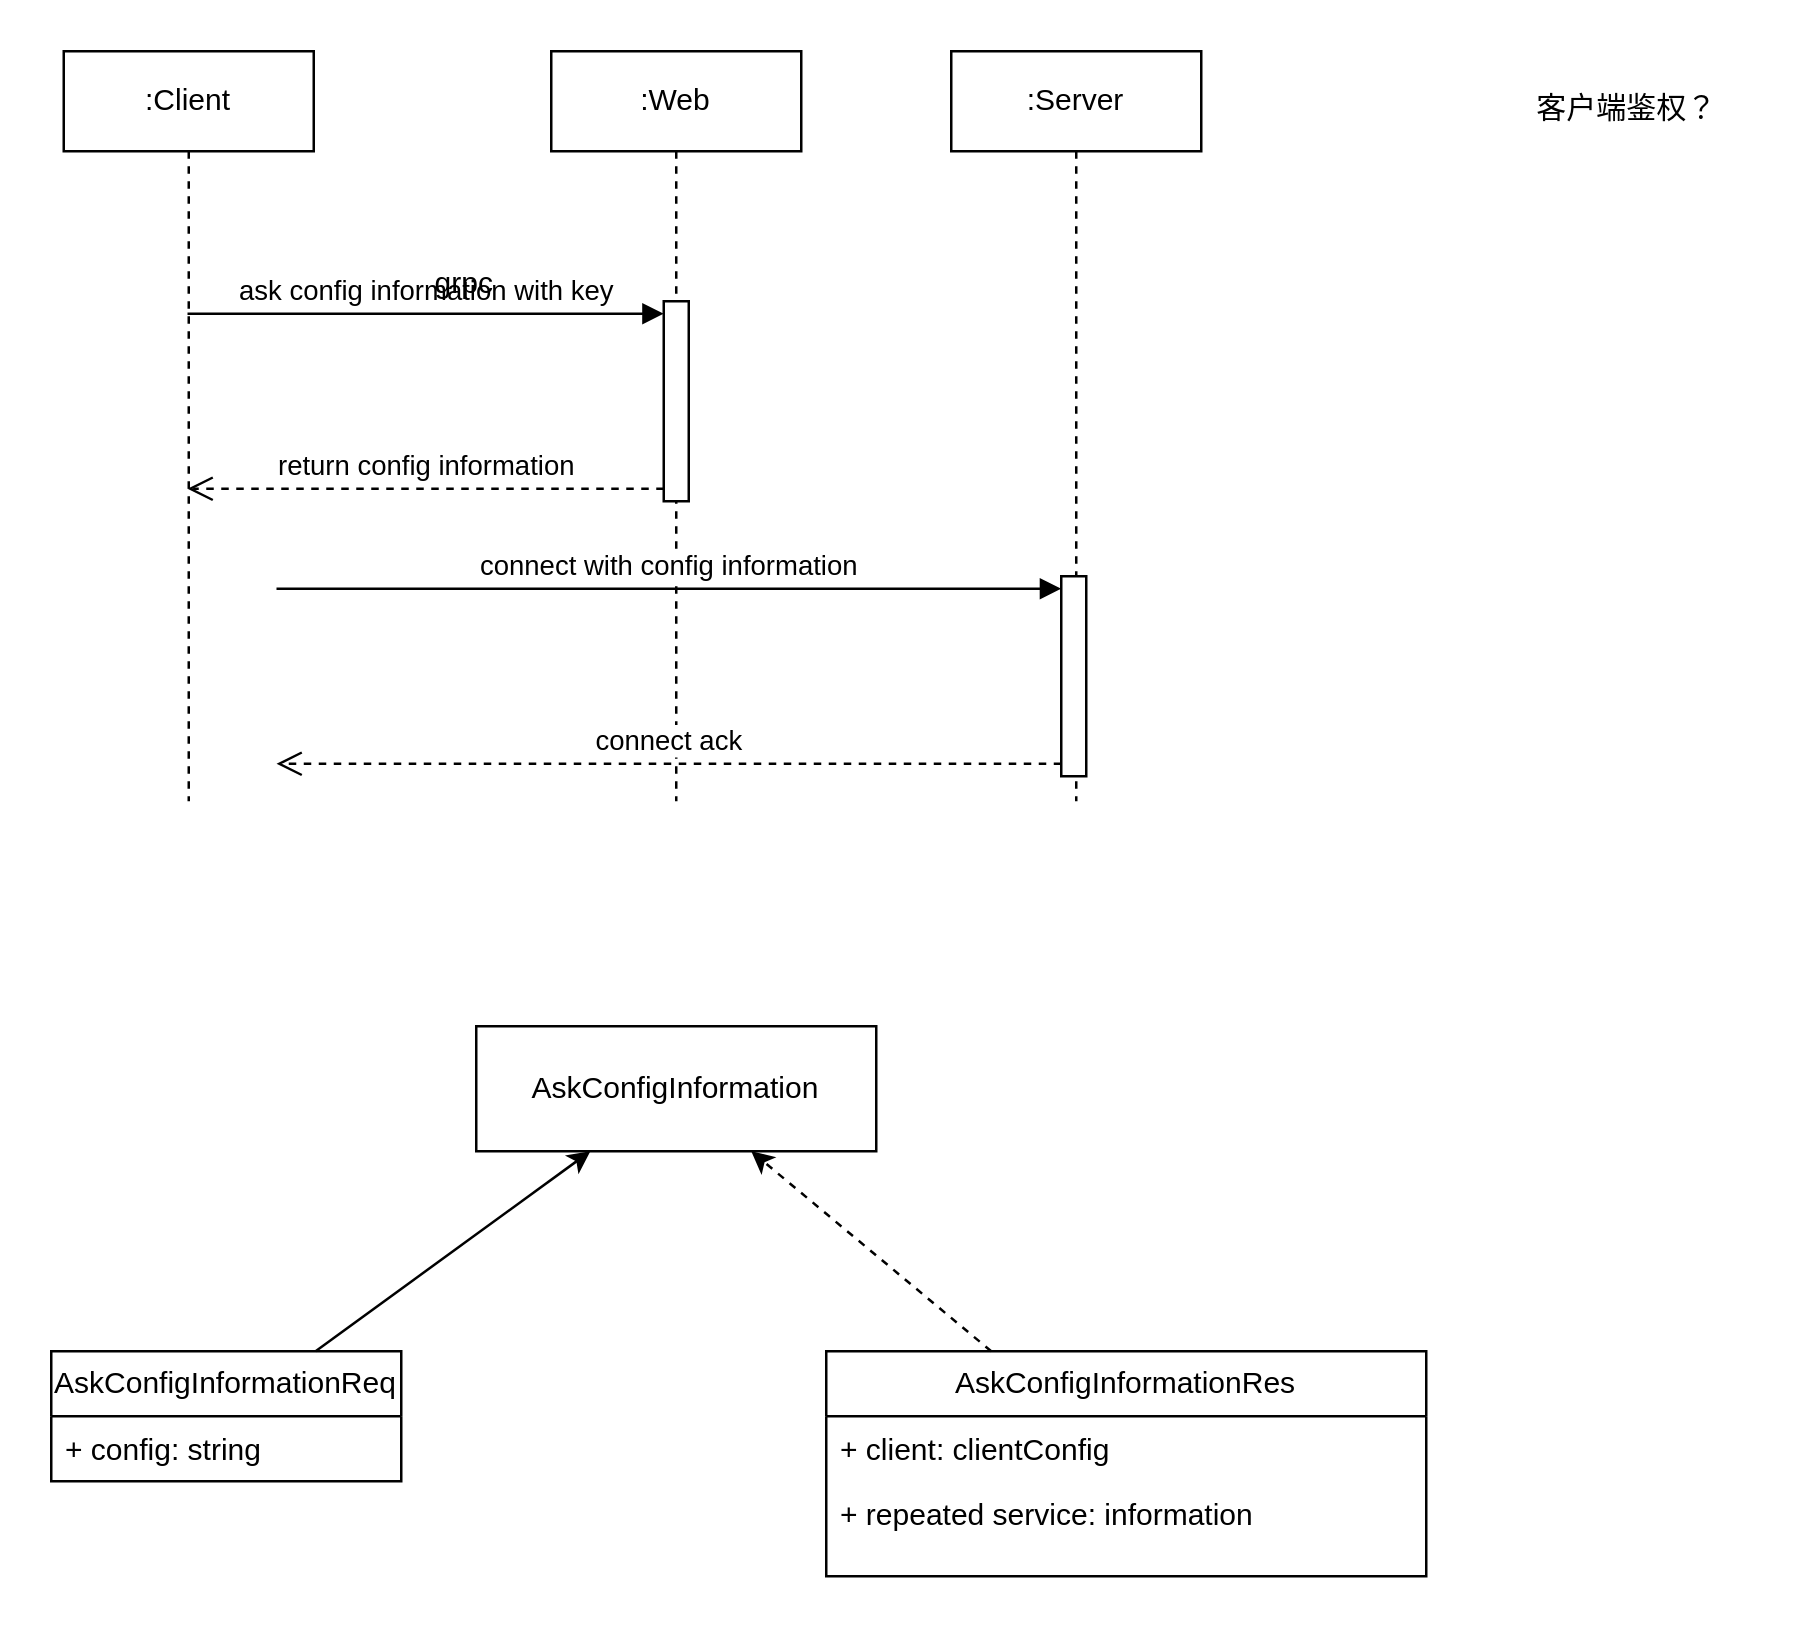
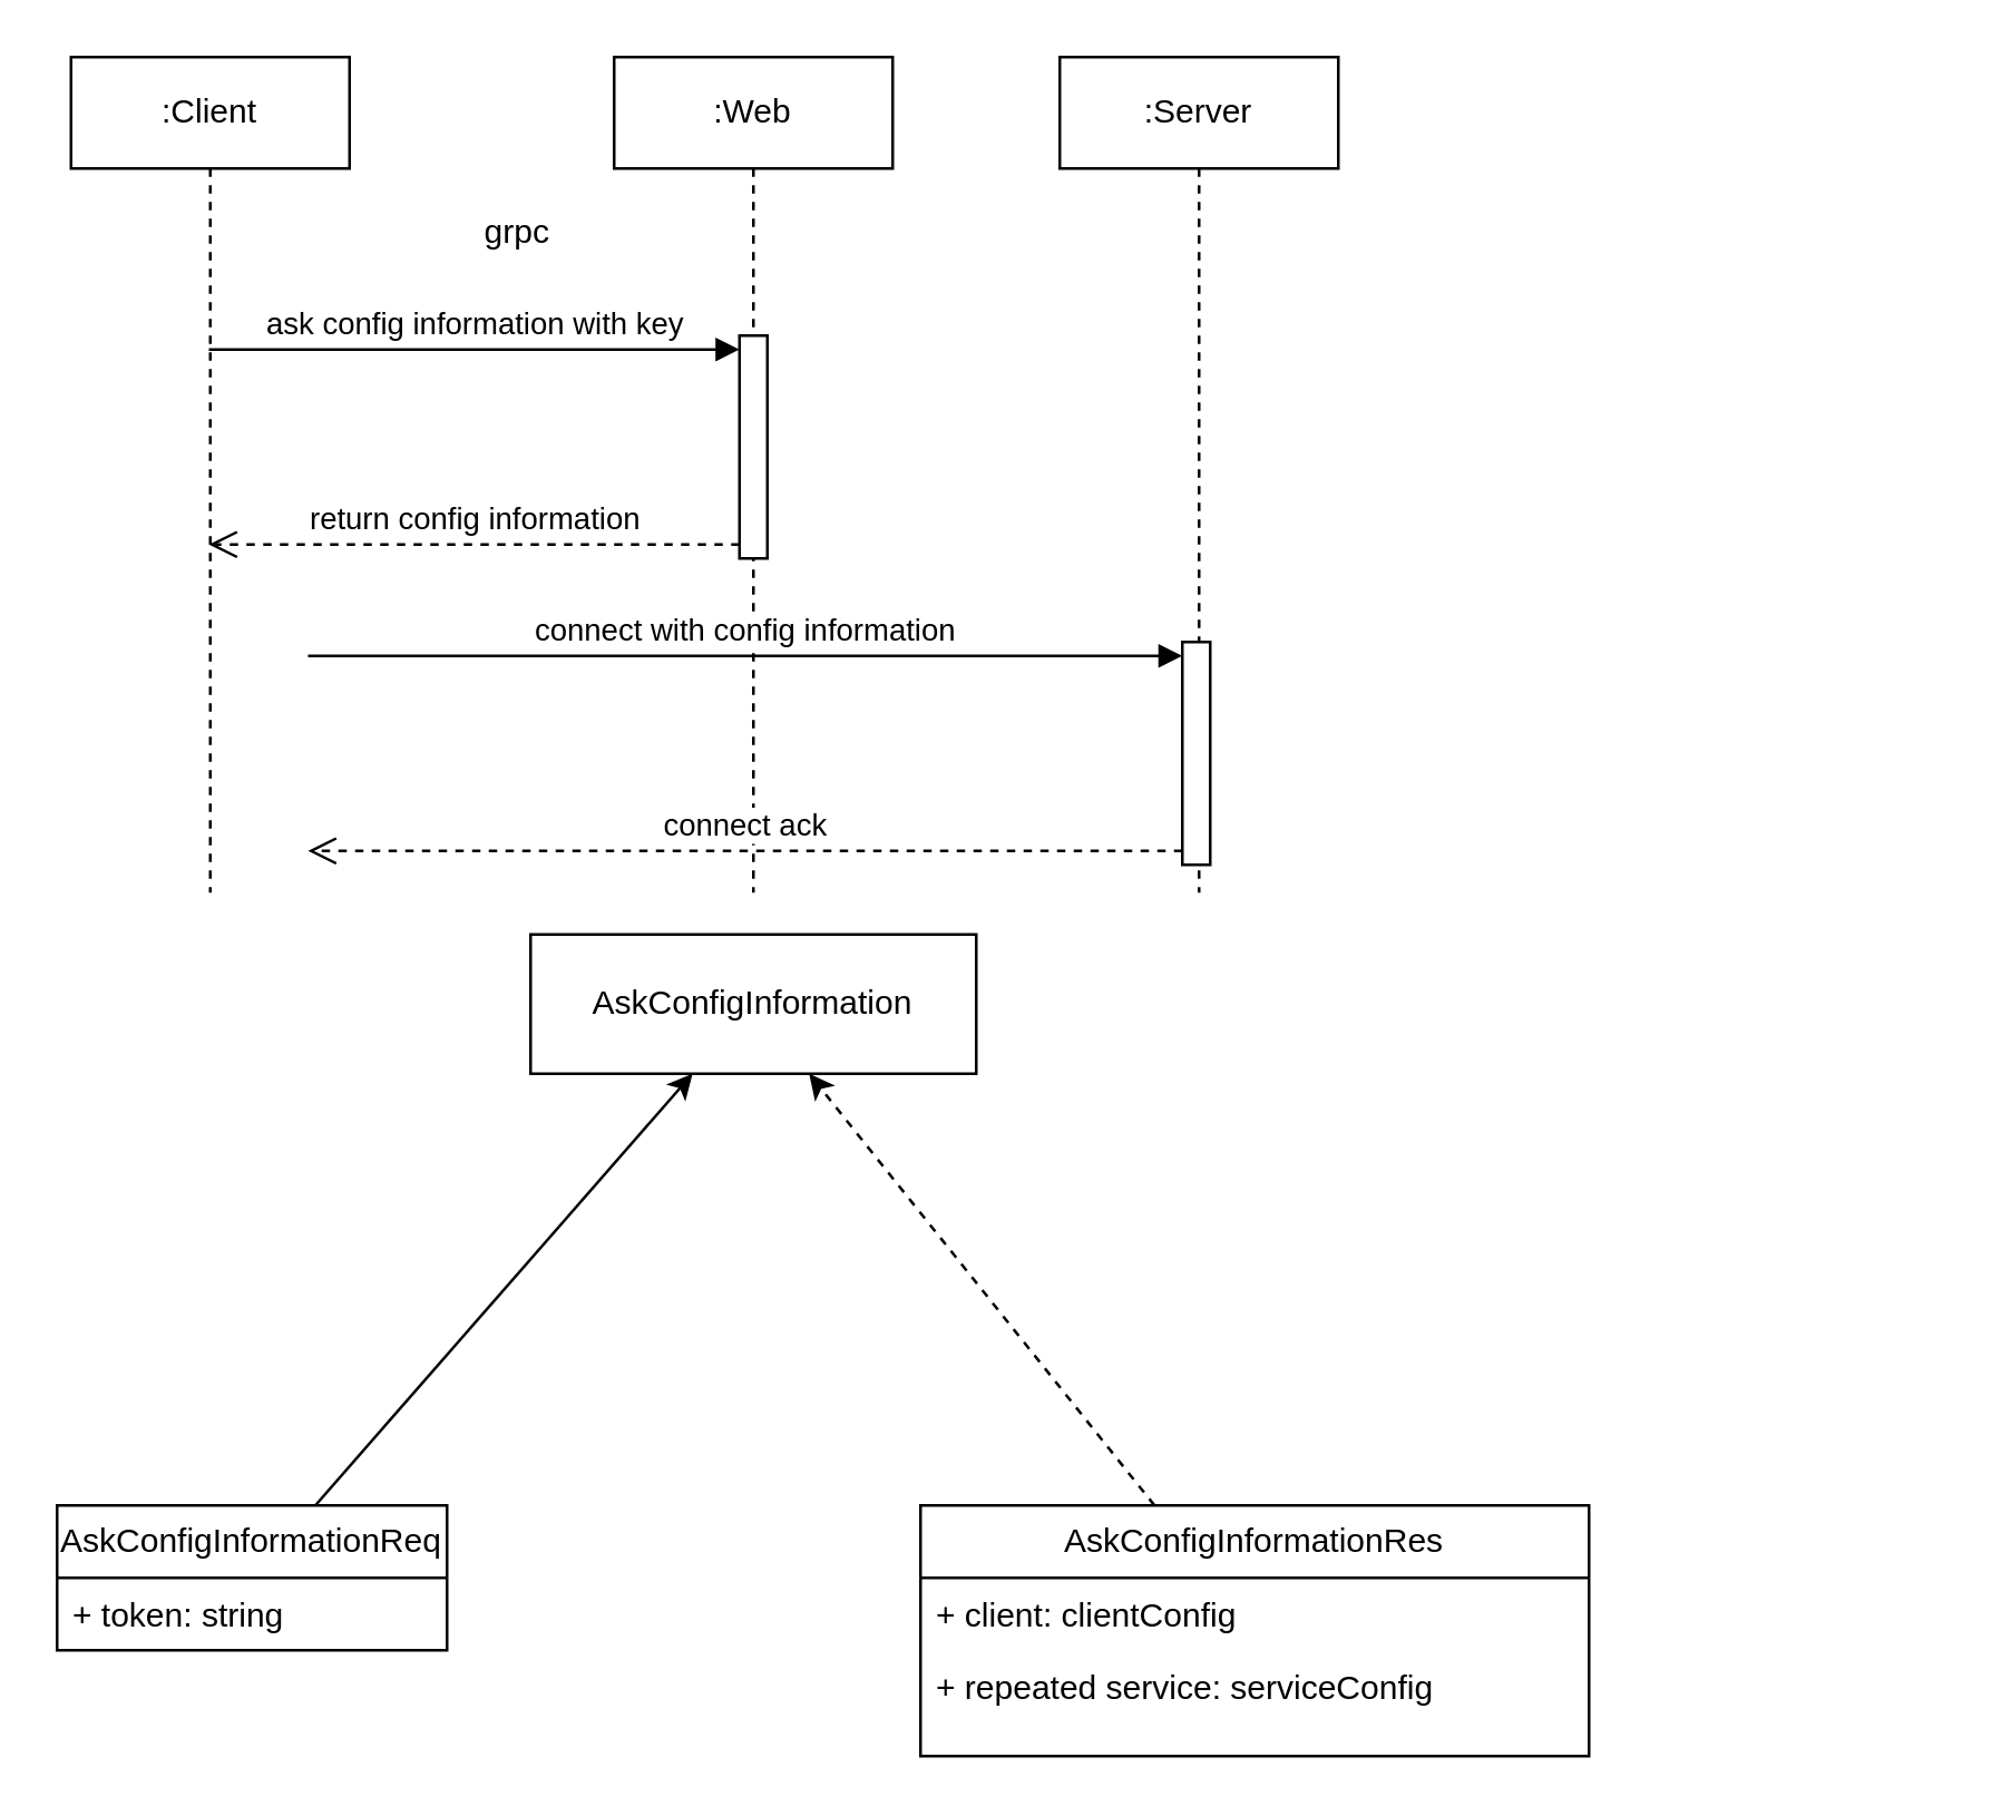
  <mxCell id="0" />
  <mxCell id="1" parent="0" />
  <mxCell id="2" value=":Web" style="shape=umlLifeline;perimeter=lifelinePerimeter;whiteSpace=wrap;html=1;container=1;dropTarget=0;collapsible=0;recursiveResize=0;outlineConnect=0;portConstraint=eastwest;newEdgeStyle={&quot;curved&quot;:0,&quot;rounded&quot;:0};" vertex="1" parent="1"><mxGeometry x="220" y="20" width="100" height="300" as="geometry" /></mxCell>
  <mxCell id="3" value="" style="html=1;points=[[0,0,0,0,5],[0,1,0,0,-5],[1,0,0,0,5],[1,1,0,0,-5]];perimeter=orthogonalPerimeter;outlineConnect=0;targetShapes=umlLifeline;portConstraint=eastwest;newEdgeStyle={&quot;curved&quot;:0,&quot;rounded&quot;:0};" vertex="1" parent="2"><mxGeometry x="45" y="100" width="10" height="80" as="geometry" /></mxCell>
  <mxCell id="4" value=":Client" style="shape=umlLifeline;perimeter=lifelinePerimeter;whiteSpace=wrap;html=1;container=1;dropTarget=0;collapsible=0;recursiveResize=0;outlineConnect=0;portConstraint=eastwest;newEdgeStyle={&quot;curved&quot;:0,&quot;rounded&quot;:0};" vertex="1" parent="1"><mxGeometry x="25" y="20" width="100" height="300" as="geometry" /></mxCell>
  <mxCell id="5" value="ask config information with key" style="html=1;verticalAlign=bottom;endArrow=block;curved=0;rounded=0;entryX=0;entryY=0;entryDx=0;entryDy=5;" edge="1" target="3" parent="1" source="4"><mxGeometry x="-0.003" relative="1" as="geometry"><mxPoint x="220" y="125" as="sourcePoint" /><mxPoint as="offset" /></mxGeometry></mxCell>
  <mxCell id="6" value="return config information" style="html=1;verticalAlign=bottom;endArrow=open;dashed=1;endSize=8;curved=0;rounded=0;exitX=0;exitY=1;exitDx=0;exitDy=-5;" edge="1" source="3" parent="1" target="4"><mxGeometry x="0.002" relative="1" as="geometry"><mxPoint x="220" y="195" as="targetPoint" /><mxPoint as="offset" /></mxGeometry></mxCell>
  <mxCell id="7" value=":Server" style="shape=umlLifeline;perimeter=lifelinePerimeter;whiteSpace=wrap;html=1;container=1;dropTarget=0;collapsible=0;recursiveResize=0;outlineConnect=0;portConstraint=eastwest;newEdgeStyle={&quot;curved&quot;:0,&quot;rounded&quot;:0};" vertex="1" parent="1"><mxGeometry x="380" y="20" width="100" height="300" as="geometry" /></mxCell>
  <mxCell id="8" value="" style="html=1;points=[[0,0,0,0,5],[0,1,0,0,-5],[1,0,0,0,5],[1,1,0,0,-5]];perimeter=orthogonalPerimeter;outlineConnect=0;targetShapes=umlLifeline;portConstraint=eastwest;newEdgeStyle={&quot;curved&quot;:0,&quot;rounded&quot;:0};" vertex="1" parent="7"><mxGeometry x="44" y="210" width="10" height="80" as="geometry" /></mxCell>
  <mxCell id="9" value="connect with config information" style="html=1;verticalAlign=bottom;endArrow=block;curved=0;rounded=0;entryX=0;entryY=0;entryDx=0;entryDy=5;" edge="1" target="8" parent="7"><mxGeometry relative="1" as="geometry"><mxPoint x="-269.9" y="215" as="sourcePoint" /></mxGeometry></mxCell>
  <mxCell id="10" value="connect ack" style="html=1;verticalAlign=bottom;endArrow=open;dashed=1;endSize=8;curved=0;rounded=0;exitX=0;exitY=1;exitDx=0;exitDy=-5;" edge="1" source="8" parent="7"><mxGeometry x="-0.001" relative="1" as="geometry"><mxPoint x="-269.9" y="285" as="targetPoint" /><mxPoint as="offset" /></mxGeometry></mxCell>
- <mxCell id="11" value="grpc" style="text;html=1;align=center;verticalAlign=middle;resizable=0;points=[];autosize=1;strokeColor=none;fillColor=none;" vertex="1" parent="1"><mxGeometry x="160" y="98" width="50" height="30" as="geometry" /></mxCell>
+ <mxCell id="11" value="grpc" style="text;html=1;align=center;verticalAlign=middle;resizable=0;points=[];autosize=1;strokeColor=none;fillColor=none;" vertex="1" parent="1"><mxGeometry x="160" y="68" width="50" height="30" as="geometry" /></mxCell>
  <mxCell id="12" value="AskConfigInformationReq" style="swimlane;fontStyle=0;childLayout=stackLayout;horizontal=1;startSize=26;fillColor=none;horizontalStack=0;resizeParent=1;resizeParentMax=0;resizeLast=0;collapsible=1;marginBottom=0;whiteSpace=wrap;html=1;" vertex="1" parent="1"><mxGeometry x="20" y="540" width="140" height="52" as="geometry" /></mxCell>
- <mxCell id="13" value="+ config: string" style="text;strokeColor=none;fillColor=none;align=left;verticalAlign=top;spacingLeft=4;spacingRight=4;overflow=hidden;rotatable=0;points=[[0,0.5],[1,0.5]];portConstraint=eastwest;whiteSpace=wrap;html=1;" vertex="1" parent="12"><mxGeometry y="26" width="140" height="26" as="geometry" /></mxCell>
- <mxCell id="14" value="客户端鉴权？" style="text;html=1;align=center;verticalAlign=middle;resizable=0;points=[];autosize=1;strokeColor=none;fillColor=none;" vertex="1" parent="1"><mxGeometry x="600" y="28" width="100" height="30" as="geometry" /></mxCell>
+ <mxCell id="13" value="+ token: string" style="text;strokeColor=none;fillColor=none;align=left;verticalAlign=top;spacingLeft=4;spacingRight=4;overflow=hidden;rotatable=0;points=[[0,0.5],[1,0.5]];portConstraint=eastwest;whiteSpace=wrap;html=1;" vertex="1" parent="12"><mxGeometry y="26" width="140" height="26" as="geometry" /></mxCell>
  <mxCell id="15" value="AskConfigInformationRes" style="swimlane;fontStyle=0;childLayout=stackLayout;horizontal=1;startSize=26;fillColor=none;horizontalStack=0;resizeParent=1;resizeParentMax=0;resizeLast=0;collapsible=1;marginBottom=0;whiteSpace=wrap;html=1;" vertex="1" parent="1"><mxGeometry x="330" y="540" width="240" height="90" as="geometry" /></mxCell>
  <mxCell id="16" value="+ client: clientConfig" style="text;strokeColor=none;fillColor=none;align=left;verticalAlign=top;spacingLeft=4;spacingRight=4;overflow=hidden;rotatable=0;points=[[0,0.5],[1,0.5]];portConstraint=eastwest;whiteSpace=wrap;html=1;" vertex="1" parent="15"><mxGeometry y="26" width="240" height="26" as="geometry" /></mxCell>
- <mxCell id="17" value="+ repeated service: information" style="text;strokeColor=none;fillColor=none;align=left;verticalAlign=top;spacingLeft=4;spacingRight=4;overflow=hidden;rotatable=0;points=[[0,0.5],[1,0.5]];portConstraint=eastwest;whiteSpace=wrap;html=1;" vertex="1" parent="15"><mxGeometry y="52" width="240" height="38" as="geometry" /></mxCell>
- <mxCell id="18" value="AskConfigInformation" style="html=1;whiteSpace=wrap;" vertex="1" parent="1"><mxGeometry x="190" y="410" width="160" height="50" as="geometry" /></mxCell>
+ <mxCell id="17" value="+ repeated service: serviceConfig" style="text;strokeColor=none;fillColor=none;align=left;verticalAlign=top;spacingLeft=4;spacingRight=4;overflow=hidden;rotatable=0;points=[[0,0.5],[1,0.5]];portConstraint=eastwest;whiteSpace=wrap;html=1;" vertex="1" parent="15"><mxGeometry y="52" width="240" height="38" as="geometry" /></mxCell>
+ <mxCell id="18" value="AskConfigInformation" style="html=1;whiteSpace=wrap;" vertex="1" parent="1"><mxGeometry x="190" y="335" width="160" height="50" as="geometry" /></mxCell>
  <mxCell id="19" value="" style="endArrow=classic;html=1;rounded=0;" edge="1" parent="1" source="12" target="18"><mxGeometry width="50" height="50" relative="1" as="geometry"><mxPoint x="280" y="510" as="sourcePoint" /><mxPoint x="330" y="460" as="targetPoint" /></mxGeometry></mxCell>
  <mxCell id="20" value="" style="endArrow=classic;html=1;rounded=0;dashed=1;" edge="1" parent="1" source="15" target="18"><mxGeometry width="50" height="50" relative="1" as="geometry"><mxPoint x="184" y="550" as="sourcePoint" /><mxPoint x="257" y="470" as="targetPoint" /></mxGeometry></mxCell>
